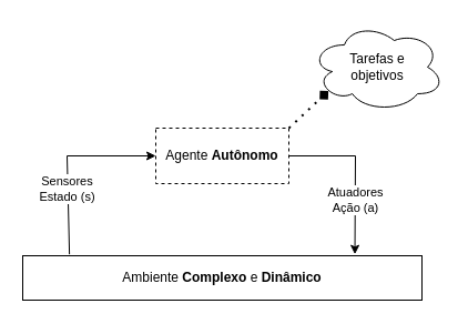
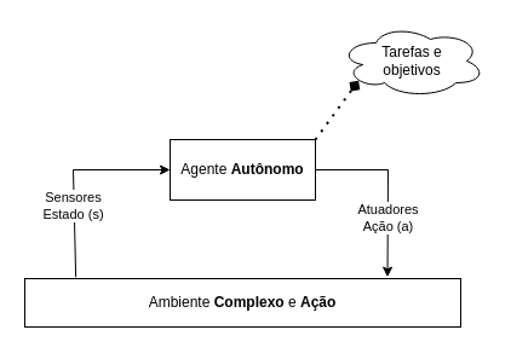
  <mxCell id="0" />
  <mxCell id="1" parent="0" />
- <mxCell id="2" value="Agente &lt;b&gt;Autônomo&lt;/b&gt;" style="rounded=0;whiteSpace=wrap;html=1;dashed=1;" vertex="1" parent="1"><mxGeometry x="140" y="115" width="120" height="50" as="geometry" /></mxCell>
- <mxCell id="3" value="Ambiente &lt;b&gt;Complexo&lt;/b&gt; e &lt;b&gt;Dinâmico&lt;/b&gt;" style="rounded=0;whiteSpace=wrap;html=1;" vertex="1" parent="1"><mxGeometry x="20" y="230" width="360" height="40" as="geometry" /></mxCell>
+ <mxCell id="2" value="Agente &lt;b&gt;Autônomo&lt;/b&gt;" style="rounded=0;whiteSpace=wrap;html=1;" vertex="1" parent="1"><mxGeometry x="140" y="115" width="120" height="50" as="geometry" /></mxCell>
+ <mxCell id="3" value="Ambiente &lt;b&gt;Complexo&lt;/b&gt; e &lt;b&gt;Ação&lt;/b&gt;" style="rounded=0;whiteSpace=wrap;html=1;" vertex="1" parent="1"><mxGeometry x="20" y="230" width="360" height="40" as="geometry" /></mxCell>
  <mxCell id="4" value="Atuadores&lt;br&gt;Ação (a)" style="endArrow=classic;html=1;rounded=0;entryX=0.832;entryY=-0.033;entryDx=0;entryDy=0;entryPerimeter=0;exitX=1;exitY=0.5;exitDx=0;exitDy=0;" edge="1" parent="1" source="2" target="3"><mxGeometry x="0.344" width="50" height="50" relative="1" as="geometry"><mxPoint x="180" y="180" as="sourcePoint" /><mxPoint x="230" y="130" as="targetPoint" /><Array as="points"><mxPoint x="320" y="140" /></Array><mxPoint as="offset" /></mxGeometry></mxCell>
  <mxCell id="5" value="Sensores&lt;br&gt;Estado (s)" style="endArrow=classic;html=1;rounded=0;exitX=0.117;exitY=-0.033;exitDx=0;exitDy=0;exitPerimeter=0;entryX=0;entryY=0.5;entryDx=0;entryDy=0;" edge="1" parent="1" source="3" target="2"><mxGeometry x="-0.304" y="1" width="50" height="50" relative="1" as="geometry"><mxPoint x="180" y="180" as="sourcePoint" /><mxPoint x="230" y="130" as="targetPoint" /><Array as="points"><mxPoint x="60" y="140" /></Array><mxPoint as="offset" /></mxGeometry></mxCell>
- <mxCell id="6" value="Tarefas e &lt;br&gt;objetivos" style="ellipse;shape=cloud;whiteSpace=wrap;html=1;" vertex="1" parent="1"><mxGeometry x="280" y="20" width="120" height="80" as="geometry" /></mxCell>
+ <mxCell id="6" value="Tarefas e &lt;br&gt;objetivos" style="ellipse;shape=cloud;whiteSpace=wrap;html=1;" vertex="1" parent="1"><mxGeometry x="280" y="20" width="120" height="60" as="geometry" /></mxCell>
  <mxCell id="7" value="" style="endArrow=diamond;dashed=1;html=1;dashPattern=1 3;strokeWidth=2;rounded=0;entryX=0.13;entryY=0.77;entryDx=0;entryDy=0;entryPerimeter=0;exitX=1;exitY=0;exitDx=0;exitDy=0;" edge="1" parent="1" source="2" target="6"><mxGeometry width="50" height="50" relative="1" as="geometry"><mxPoint x="140" y="240" as="sourcePoint" /><mxPoint x="190" y="190" as="targetPoint" /></mxGeometry></mxCell>
